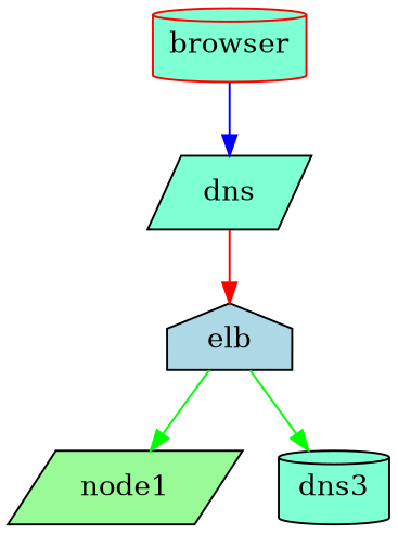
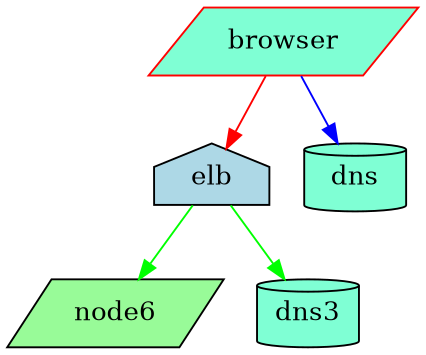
  digraph {
    fontname="DejaVu Serif"
    node [color=black fillcolor=aquamarine fontname="DejaVu Serif" shape=parallelogram style=filled]
    edge [color=green fontname="DejaVu Serif"]
-   browser [color=red shape=cylinder]
+   browser [color=red]
    elb [fillcolor=lightblue shape=house]
-   dns
-   node1 [fillcolor=palegreen]
+   dns [shape=cylinder]
+   node1 [fillcolor=palegreen label=node6]
    n5 [label=dns3 shape=cylinder]
-   dns -> elb [color=red]
+   browser -> elb [color=red]
    browser -> dns [color=blue]
    elb -> node1
    elb -> n5
  }
